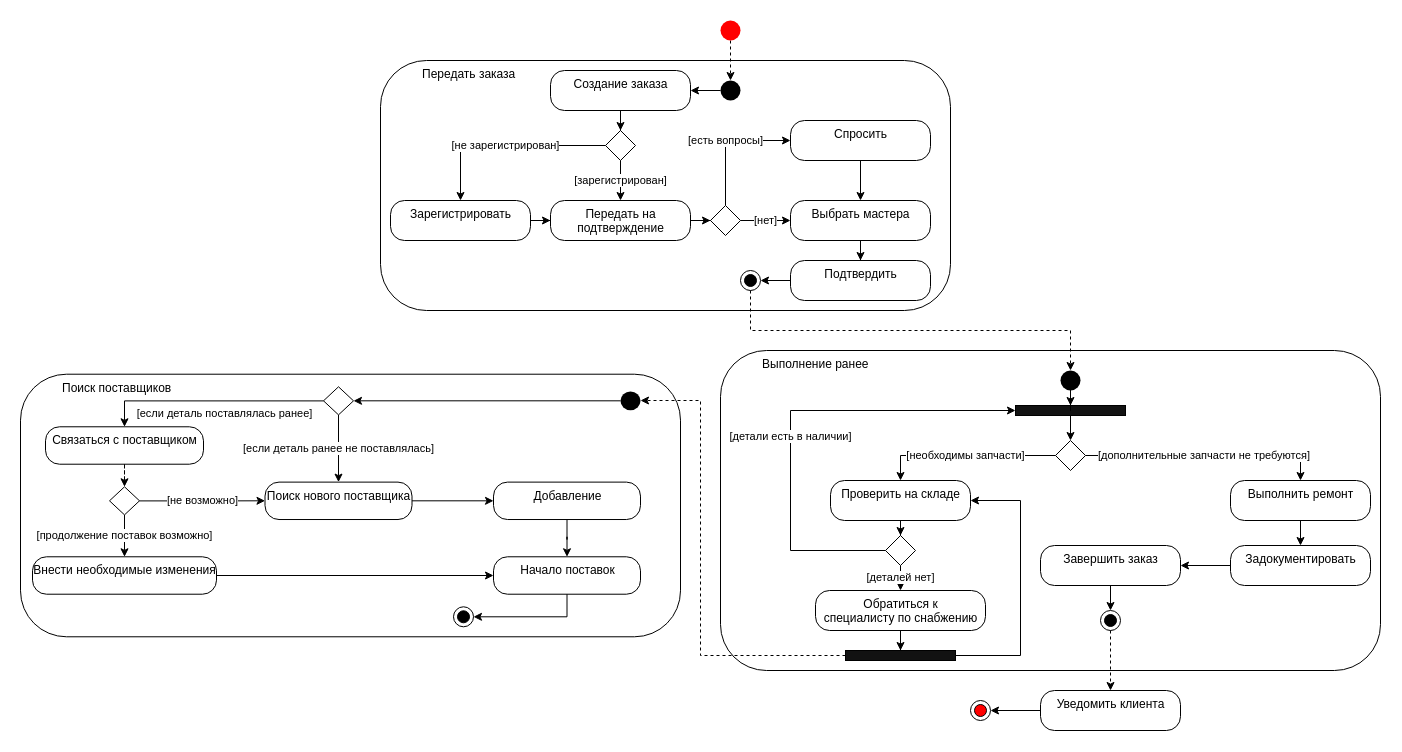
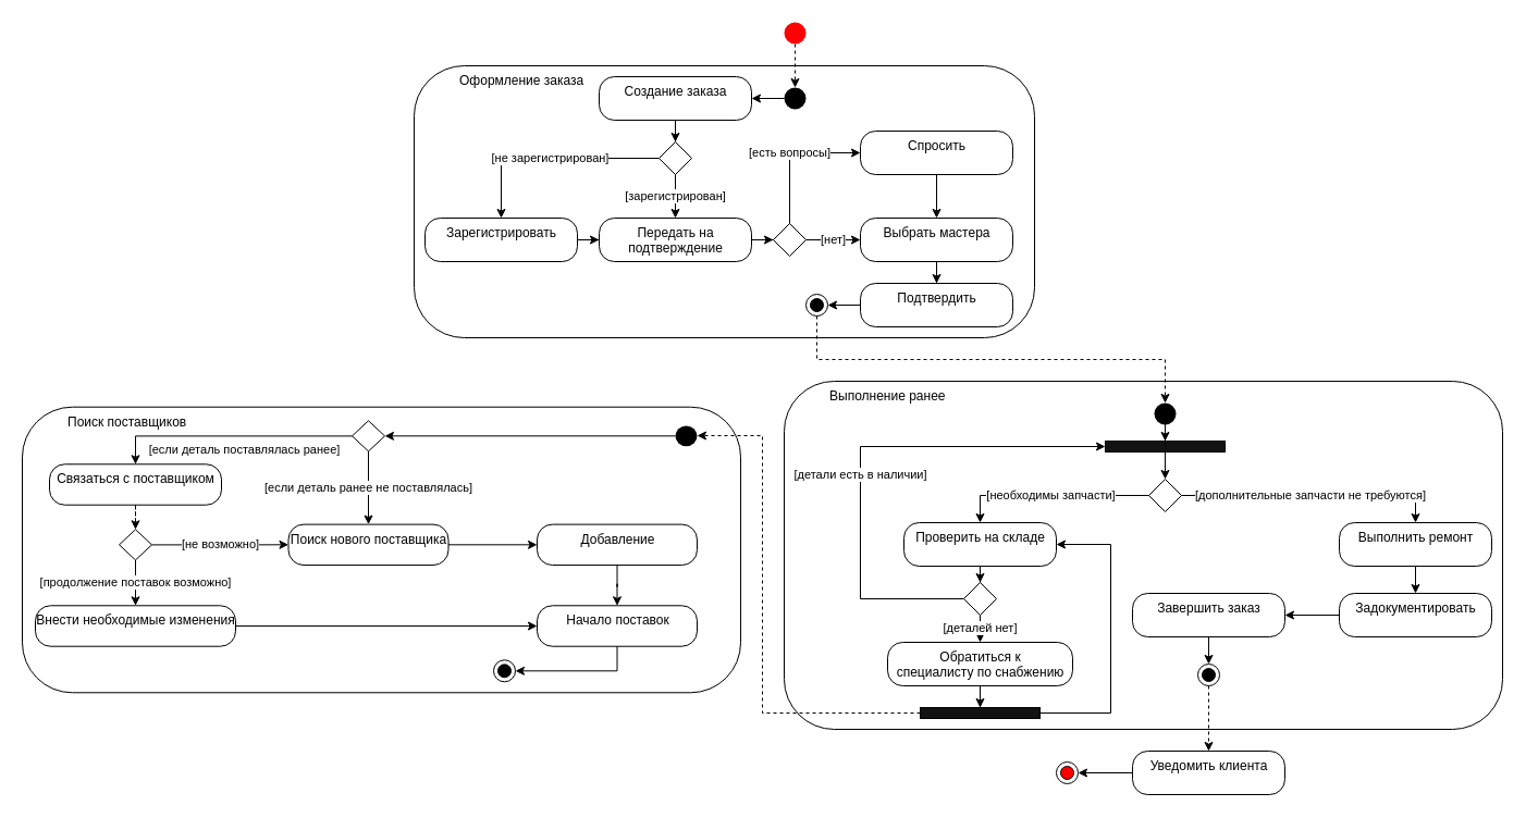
  <mxCell id="0" />
  <mxCell id="1" parent="0" />
  <mxCell id="2" style="edgeStyle=orthogonalEdgeStyle;rounded=0;orthogonalLoop=1;jettySize=auto;html=1;dashed=1;" parent="1" source="32" target="21" edge="1"><mxGeometry relative="1" as="geometry"><Array as="points"><mxPoint x="750" y="330" /><mxPoint x="1070" y="330" /></Array></mxGeometry></mxCell>
  <mxCell id="3" value="" style="group" vertex="1" connectable="0" parent="1"><mxGeometry x="720" y="350" width="660" height="320" as="geometry" /></mxCell>
  <mxCell id="4" value="&lt;blockquote style=&quot;margin: 0 0 0 40px ; border: none ; padding: 0px&quot;&gt;Выполнение ранее&lt;/blockquote&gt;" style="html=1;align=left;verticalAlign=top;rounded=1;absoluteArcSize=1;arcSize=92;dashed=0;fillColor=none;perimeter=rectanglePerimeter;" vertex="1" parent="3"><mxGeometry width="660" height="320" as="geometry" /></mxCell>
  <mxCell id="5" value="" style="rhombus;" parent="3" vertex="1"><mxGeometry x="335" y="90" width="30" height="30" as="geometry" /></mxCell>
  <mxCell id="6" style="edgeStyle=orthogonalEdgeStyle;rounded=0;orthogonalLoop=1;jettySize=auto;html=1;endArrow=classic;endFill=1;" edge="1" parent="3" source="7" target="9"><mxGeometry relative="1" as="geometry" /></mxCell>
  <mxCell id="7" value="Проверить на складе" style="html=1;align=center;verticalAlign=top;rounded=1;absoluteArcSize=1;arcSize=28;dashed=0;" parent="3" vertex="1"><mxGeometry x="110" y="130" width="140" height="40" as="geometry" /></mxCell>
  <mxCell id="8" value="[необходимы запчасти]" style="edgeStyle=orthogonalEdgeStyle;rounded=0;orthogonalLoop=1;jettySize=auto;html=1;" parent="3" source="5" target="7" edge="1"><mxGeometry relative="1" as="geometry" /></mxCell>
  <mxCell id="9" value="" style="rhombus;" parent="3" vertex="1"><mxGeometry x="165" y="185" width="30" height="30" as="geometry" /></mxCell>
  <mxCell id="10" style="edgeStyle=orthogonalEdgeStyle;rounded=0;orthogonalLoop=1;jettySize=auto;html=1;" edge="1" parent="3" source="27" target="7"><mxGeometry relative="1" as="geometry"><Array as="points"><mxPoint x="180" y="305" /><mxPoint x="300" y="305" /><mxPoint x="300" y="150" /></Array></mxGeometry></mxCell>
  <mxCell id="11" style="edgeStyle=orthogonalEdgeStyle;rounded=0;orthogonalLoop=1;jettySize=auto;html=1;entryX=0.5;entryY=0;entryDx=0;entryDy=0;endArrow=classic;endFill=1;" edge="1" parent="3" source="12" target="27"><mxGeometry relative="1" as="geometry" /></mxCell>
  <mxCell id="12" value="Обратиться к &lt;br&gt;специалисту по снабжению" style="html=1;align=center;verticalAlign=top;rounded=1;absoluteArcSize=1;arcSize=28;dashed=0;" parent="3" vertex="1"><mxGeometry x="95" y="240" width="170" height="40" as="geometry" /></mxCell>
  <mxCell id="13" value="[деталей нет]" style="edgeStyle=orthogonalEdgeStyle;rounded=0;orthogonalLoop=1;jettySize=auto;html=1;" parent="3" source="9" target="12" edge="1"><mxGeometry relative="1" as="geometry" /></mxCell>
  <mxCell id="14" value="Выполнить ремонт" style="html=1;align=center;verticalAlign=top;rounded=1;absoluteArcSize=1;arcSize=28;dashed=0;" parent="3" vertex="1"><mxGeometry x="510" y="130" width="140" height="40" as="geometry" /></mxCell>
  <mxCell id="15" value="[дополнительные запчасти не требуются]&amp;nbsp;" style="edgeStyle=orthogonalEdgeStyle;rounded=0;orthogonalLoop=1;jettySize=auto;html=1;" parent="3" source="5" target="14" edge="1"><mxGeometry relative="1" as="geometry" /></mxCell>
  <mxCell id="16" value="Задокументировать" style="html=1;align=center;verticalAlign=top;rounded=1;absoluteArcSize=1;arcSize=28;dashed=0;" parent="3" vertex="1"><mxGeometry x="510" y="195" width="140" height="40" as="geometry" /></mxCell>
  <mxCell id="17" style="edgeStyle=orthogonalEdgeStyle;rounded=0;orthogonalLoop=1;jettySize=auto;html=1;" parent="3" source="14" target="16" edge="1"><mxGeometry relative="1" as="geometry" /></mxCell>
  <mxCell id="18" style="edgeStyle=orthogonalEdgeStyle;rounded=0;orthogonalLoop=1;jettySize=auto;html=1;endArrow=classic;endFill=1;" edge="1" parent="3" source="19" target="28"><mxGeometry relative="1" as="geometry" /></mxCell>
  <mxCell id="19" value="Завершить заказ" style="html=1;align=center;verticalAlign=top;rounded=1;absoluteArcSize=1;arcSize=28;dashed=0;" parent="3" vertex="1"><mxGeometry x="320" y="195" width="140" height="40" as="geometry" /></mxCell>
  <mxCell id="20" style="edgeStyle=orthogonalEdgeStyle;rounded=0;orthogonalLoop=1;jettySize=auto;html=1;" parent="3" source="16" target="19" edge="1"><mxGeometry relative="1" as="geometry" /></mxCell>
  <mxCell id="21" value="" style="ellipse;fillColor=#000000;strokeColor=none;" parent="3" vertex="1"><mxGeometry x="340" y="20" width="20" height="20" as="geometry" /></mxCell>
  <mxCell id="22" style="edgeStyle=orthogonalEdgeStyle;rounded=0;orthogonalLoop=1;jettySize=auto;html=1;endArrow=classic;endFill=1;" edge="1" parent="3" source="23" target="5"><mxGeometry relative="1" as="geometry" /></mxCell>
  <mxCell id="23" value="" style="html=1;fillColor=#121212;" vertex="1" parent="3"><mxGeometry x="295" y="55" width="110" height="10" as="geometry" /></mxCell>
  <mxCell id="24" style="edgeStyle=orthogonalEdgeStyle;rounded=0;orthogonalLoop=1;jettySize=auto;html=1;" parent="3" source="9" target="23" edge="1"><mxGeometry relative="1" as="geometry"><Array as="points"><mxPoint x="70" y="200" /><mxPoint x="70" y="60" /></Array></mxGeometry></mxCell>
  <mxCell id="25" value="[детали есть в наличии]" style="edgeLabel;html=1;align=center;verticalAlign=middle;resizable=0;points=[];" parent="24" vertex="1" connectable="0"><mxGeometry x="-0.086" y="1" relative="1" as="geometry"><mxPoint as="offset" /></mxGeometry></mxCell>
  <mxCell id="26" style="edgeStyle=orthogonalEdgeStyle;rounded=0;orthogonalLoop=1;jettySize=auto;html=1;" parent="3" source="21" target="23" edge="1"><mxGeometry relative="1" as="geometry" /></mxCell>
  <mxCell id="27" value="" style="html=1;fillColor=#121212;" vertex="1" parent="3"><mxGeometry x="125" y="300" width="110" height="10" as="geometry" /></mxCell>
  <mxCell id="28" value="" style="ellipse;html=1;shape=endState;fillColor=#000000;strokeColor=#000000;" vertex="1" parent="3"><mxGeometry x="380" y="260" width="20" height="20" as="geometry" /></mxCell>
  <mxCell id="29" value="" style="group;" vertex="1" connectable="0" parent="1"><mxGeometry x="380" y="60" width="570" height="250" as="geometry" /></mxCell>
- <mxCell id="30" value="&lt;blockquote style=&quot;margin: 0 0 0 40px ; border: none ; padding: 0px&quot;&gt;Передать заказа&lt;/blockquote&gt;" style="html=1;align=left;verticalAlign=top;rounded=1;absoluteArcSize=1;arcSize=92;dashed=0;fillColor=none;perimeter=rectanglePerimeter;" parent="29" vertex="1"><mxGeometry width="570" height="250" as="geometry" /></mxCell>
+ <mxCell id="30" value="&lt;blockquote style=&quot;margin: 0 0 0 40px ; border: none ; padding: 0px&quot;&gt;Оформление заказа&lt;/blockquote&gt;" style="html=1;align=left;verticalAlign=top;rounded=1;absoluteArcSize=1;arcSize=92;dashed=0;fillColor=none;perimeter=rectanglePerimeter;" parent="29" vertex="1"><mxGeometry width="570" height="250" as="geometry" /></mxCell>
  <mxCell id="31" value="" style="ellipse;fillColor=#000000;strokeColor=none;" parent="29" vertex="1"><mxGeometry x="340" y="20" width="20" height="20" as="geometry" /></mxCell>
  <mxCell id="32" value="" style="ellipse;html=1;shape=endState;fillColor=#000000;strokeColor=#000000;" parent="29" vertex="1"><mxGeometry x="360" y="210" width="20" height="20" as="geometry" /></mxCell>
  <mxCell id="33" value="Создание заказа" style="html=1;align=center;verticalAlign=top;rounded=1;absoluteArcSize=1;arcSize=28;dashed=0;" parent="29" vertex="1"><mxGeometry x="170" y="10" width="140" height="40" as="geometry" /></mxCell>
  <mxCell id="34" style="edgeStyle=orthogonalEdgeStyle;rounded=0;orthogonalLoop=1;jettySize=auto;html=1;" parent="29" source="31" target="33" edge="1"><mxGeometry relative="1" as="geometry" /></mxCell>
  <mxCell id="35" value="" style="rhombus;" parent="29" vertex="1"><mxGeometry x="225" y="70" width="30" height="30" as="geometry" /></mxCell>
  <mxCell id="36" style="edgeStyle=orthogonalEdgeStyle;rounded=0;orthogonalLoop=1;jettySize=auto;html=1;" parent="29" source="33" target="35" edge="1"><mxGeometry relative="1" as="geometry"><mxPoint x="290" y="120" as="targetPoint" /></mxGeometry></mxCell>
  <mxCell id="37" value="Зарегистрировать" style="html=1;align=center;verticalAlign=top;rounded=1;absoluteArcSize=1;arcSize=28;dashed=0;" parent="29" vertex="1"><mxGeometry x="10" y="140" width="140" height="40" as="geometry" /></mxCell>
  <mxCell id="38" value="[не зарегистрирован]" style="edgeStyle=orthogonalEdgeStyle;rounded=0;orthogonalLoop=1;jettySize=auto;html=1;" parent="29" source="35" target="37" edge="1"><mxGeometry relative="1" as="geometry" /></mxCell>
  <mxCell id="39" value="Передать на &lt;br&gt;подтверждение" style="html=1;align=center;verticalAlign=top;rounded=1;absoluteArcSize=1;arcSize=28;dashed=0;" parent="29" vertex="1"><mxGeometry x="170" y="140" width="140" height="40" as="geometry" /></mxCell>
  <mxCell id="40" value="[зарегистрирован]" style="edgeStyle=orthogonalEdgeStyle;rounded=0;orthogonalLoop=1;jettySize=auto;html=1;" parent="29" source="35" target="39" edge="1"><mxGeometry relative="1" as="geometry" /></mxCell>
  <mxCell id="41" style="edgeStyle=orthogonalEdgeStyle;rounded=0;orthogonalLoop=1;jettySize=auto;html=1;" parent="29" source="37" target="39" edge="1"><mxGeometry relative="1" as="geometry" /></mxCell>
  <mxCell id="42" value="" style="rhombus;" parent="29" vertex="1"><mxGeometry x="330" y="145" width="30" height="30" as="geometry" /></mxCell>
  <mxCell id="43" style="edgeStyle=orthogonalEdgeStyle;rounded=0;orthogonalLoop=1;jettySize=auto;html=1;" parent="29" source="39" target="42" edge="1"><mxGeometry relative="1" as="geometry" /></mxCell>
  <mxCell id="44" value="Выбрать мастера" style="html=1;align=center;verticalAlign=top;rounded=1;absoluteArcSize=1;arcSize=28;dashed=0;" parent="29" vertex="1"><mxGeometry x="410" y="140" width="140" height="40" as="geometry" /></mxCell>
  <mxCell id="45" value="[нет]" style="edgeStyle=orthogonalEdgeStyle;rounded=0;orthogonalLoop=1;jettySize=auto;html=1;" parent="29" source="42" target="44" edge="1"><mxGeometry relative="1" as="geometry" /></mxCell>
  <mxCell id="46" style="edgeStyle=orthogonalEdgeStyle;rounded=0;orthogonalLoop=1;jettySize=auto;html=1;" parent="29" source="47" target="44" edge="1"><mxGeometry relative="1" as="geometry" /></mxCell>
  <mxCell id="47" value="Спросить" style="html=1;align=center;verticalAlign=top;rounded=1;absoluteArcSize=1;arcSize=28;dashed=0;" parent="29" vertex="1"><mxGeometry x="410" y="60" width="140" height="40" as="geometry" /></mxCell>
  <mxCell id="48" value="[есть вопросы]" style="edgeStyle=orthogonalEdgeStyle;rounded=0;orthogonalLoop=1;jettySize=auto;html=1;" parent="29" source="42" target="47" edge="1"><mxGeometry relative="1" as="geometry"><Array as="points"><mxPoint x="345" y="80" /></Array></mxGeometry></mxCell>
  <mxCell id="49" style="edgeStyle=orthogonalEdgeStyle;rounded=0;orthogonalLoop=1;jettySize=auto;html=1;" parent="29" source="50" target="32" edge="1"><mxGeometry relative="1" as="geometry" /></mxCell>
  <mxCell id="50" value="Подтвердить" style="html=1;align=center;verticalAlign=top;rounded=1;absoluteArcSize=1;arcSize=28;dashed=0;" parent="29" vertex="1"><mxGeometry x="410" y="200" width="140" height="40" as="geometry" /></mxCell>
  <mxCell id="51" style="edgeStyle=orthogonalEdgeStyle;rounded=0;orthogonalLoop=1;jettySize=auto;html=1;" parent="29" source="44" target="50" edge="1"><mxGeometry relative="1" as="geometry" /></mxCell>
  <mxCell id="52" style="edgeStyle=orthogonalEdgeStyle;rounded=0;orthogonalLoop=1;jettySize=auto;html=1;endArrow=classic;endFill=1;" edge="1" parent="1" source="53" target="54"><mxGeometry relative="1" as="geometry" /></mxCell>
  <mxCell id="53" value="Уведомить клиента" style="html=1;align=center;verticalAlign=top;rounded=1;absoluteArcSize=1;arcSize=28;dashed=0;" vertex="1" parent="1"><mxGeometry x="1040" y="690" width="140" height="40" as="geometry" /></mxCell>
  <mxCell id="54" value="" style="ellipse;html=1;shape=endState;strokeColor=#000000;fillColor=#FF0000;" vertex="1" parent="1"><mxGeometry x="970" y="700" width="20" height="20" as="geometry" /></mxCell>
  <mxCell id="55" value="" style="group" vertex="1" connectable="0" parent="1"><mxGeometry x="20" y="373.71" width="660" height="262.58" as="geometry" /></mxCell>
  <mxCell id="56" value="&lt;blockquote style=&quot;margin: 0 0 0 40px ; border: none ; padding: 0px&quot;&gt;Поиск поставщиков&lt;/blockquote&gt;" style="html=1;align=left;verticalAlign=top;rounded=1;absoluteArcSize=1;arcSize=92;dashed=0;fillColor=none;perimeter=rectanglePerimeter;" vertex="1" parent="55"><mxGeometry width="660" height="262.58" as="geometry" /></mxCell>
  <mxCell id="57" value="" style="rhombus;" vertex="1" parent="55"><mxGeometry x="303" y="12.584" width="30" height="28.065" as="geometry" /></mxCell>
  <mxCell id="58" value="Связаться с поставщиком" style="html=1;align=center;verticalAlign=top;rounded=1;absoluteArcSize=1;arcSize=28;dashed=0;" vertex="1" parent="55"><mxGeometry x="25" y="52.58" width="158" height="37.42" as="geometry" /></mxCell>
  <mxCell id="59" value="[если деталь поставлялась ранее]" style="edgeStyle=orthogonalEdgeStyle;rounded=0;orthogonalLoop=1;jettySize=auto;html=1;" edge="1" parent="55" source="57" target="58"><mxGeometry x="-350" y="759.999" as="geometry" /></mxCell>
  <mxCell id="60" value="" style="rhombus;" vertex="1" parent="55"><mxGeometry x="89" y="112.582" width="30" height="28.065" as="geometry" /></mxCell>
  <mxCell id="61" style="edgeStyle=orthogonalEdgeStyle;rounded=0;orthogonalLoop=1;jettySize=auto;html=1;dashed=1;endArrow=classic;endFill=1;" edge="1" parent="55" source="58" target="60"><mxGeometry relative="1" as="geometry" /></mxCell>
  <mxCell id="62" value="Внести необходимые изменения" style="html=1;align=center;verticalAlign=top;rounded=1;absoluteArcSize=1;arcSize=28;dashed=0;" vertex="1" parent="55"><mxGeometry x="12" y="182.58" width="184" height="37.42" as="geometry" /></mxCell>
  <mxCell id="63" value="[продолжение поставок возможно]" style="edgeStyle=orthogonalEdgeStyle;rounded=0;orthogonalLoop=1;jettySize=auto;html=1;" edge="1" parent="55" source="60" target="62"><mxGeometry x="-350" y="759.999" as="geometry" /></mxCell>
  <mxCell id="64" value="Поиск нового поставщика" style="html=1;align=center;verticalAlign=top;rounded=1;absoluteArcSize=1;arcSize=28;dashed=0;" vertex="1" parent="55"><mxGeometry x="244.5" y="107.9" width="147" height="37.42" as="geometry" /></mxCell>
  <mxCell id="65" value="[не возможно]" style="edgeStyle=orthogonalEdgeStyle;rounded=0;orthogonalLoop=1;jettySize=auto;html=1;endArrow=classic;endFill=1;" edge="1" parent="55" source="60" target="64"><mxGeometry relative="1" as="geometry" /></mxCell>
  <mxCell id="66" value="[если деталь ранее не поставлялась]" style="edgeStyle=orthogonalEdgeStyle;rounded=0;orthogonalLoop=1;jettySize=auto;html=1;" edge="1" parent="55" source="57" target="64"><mxGeometry x="-350" y="759.999" as="geometry" /></mxCell>
  <mxCell id="67" value="Добавление" style="html=1;align=center;verticalAlign=top;rounded=1;absoluteArcSize=1;arcSize=28;dashed=0;" vertex="1" parent="55"><mxGeometry x="473" y="107.9" width="147" height="37.42" as="geometry" /></mxCell>
  <mxCell id="68" style="edgeStyle=orthogonalEdgeStyle;rounded=0;orthogonalLoop=1;jettySize=auto;html=1;endArrow=classic;endFill=1;" edge="1" parent="55" source="64" target="67"><mxGeometry relative="1" as="geometry" /></mxCell>
  <mxCell id="69" value="Начало поставок" style="html=1;align=center;verticalAlign=top;rounded=1;absoluteArcSize=1;arcSize=28;dashed=0;" vertex="1" parent="55"><mxGeometry x="473" y="182.58" width="147" height="37.42" as="geometry" /></mxCell>
  <mxCell id="70" style="edgeStyle=orthogonalEdgeStyle;rounded=0;orthogonalLoop=1;jettySize=auto;html=1;endArrow=classic;endFill=1;" edge="1" parent="55" source="62" target="69"><mxGeometry relative="1" as="geometry" /></mxCell>
  <mxCell id="71" style="edgeStyle=orthogonalEdgeStyle;rounded=0;orthogonalLoop=1;jettySize=auto;html=1;endArrow=classic;endFill=1;" edge="1" parent="55" source="67" target="69"><mxGeometry relative="1" as="geometry" /></mxCell>
  <mxCell id="72" style="edgeStyle=orthogonalEdgeStyle;rounded=0;orthogonalLoop=1;jettySize=auto;html=1;endArrow=classic;endFill=1;" edge="1" parent="55" source="73" target="57"><mxGeometry relative="1" as="geometry" /></mxCell>
  <mxCell id="73" value="" style="ellipse;fillColor=#000000;strokeColor=none;" vertex="1" parent="55"><mxGeometry x="600" y="17.26" width="20" height="18.71" as="geometry" /></mxCell>
  <mxCell id="74" value="" style="ellipse;html=1;shape=endState;fillColor=#000000;strokeColor=#000000;" vertex="1" parent="55"><mxGeometry x="433" y="232.58" width="20" height="20" as="geometry" /></mxCell>
  <mxCell id="75" style="edgeStyle=orthogonalEdgeStyle;rounded=0;orthogonalLoop=1;jettySize=auto;html=1;endArrow=classic;endFill=1;" edge="1" parent="55" source="69" target="74"><mxGeometry relative="1" as="geometry"><Array as="points"><mxPoint x="547" y="242.58" /></Array></mxGeometry></mxCell>
  <mxCell id="76" style="edgeStyle=orthogonalEdgeStyle;rounded=0;orthogonalLoop=1;jettySize=auto;html=1;dashed=1;endArrow=classic;endFill=1;" edge="1" parent="1" source="27" target="73"><mxGeometry relative="1" as="geometry"><Array as="points"><mxPoint x="900" y="655" /><mxPoint x="700" y="655" /><mxPoint x="700" y="400" /></Array></mxGeometry></mxCell>
  <mxCell id="77" style="edgeStyle=orthogonalEdgeStyle;rounded=0;orthogonalLoop=1;jettySize=auto;html=1;dashed=1;endArrow=classic;endFill=1;" edge="1" parent="1" source="78" target="31"><mxGeometry relative="1" as="geometry" /></mxCell>
  <mxCell id="78" value="" style="ellipse;strokeColor=none;fillColor=#FF0000;" vertex="1" parent="1"><mxGeometry x="720" y="20" width="20" height="20" as="geometry" /></mxCell>
  <mxCell id="79" style="edgeStyle=orthogonalEdgeStyle;rounded=0;orthogonalLoop=1;jettySize=auto;html=1;endArrow=classic;endFill=1;dashed=1;" edge="1" parent="1" source="28" target="53"><mxGeometry relative="1" as="geometry" /></mxCell>
